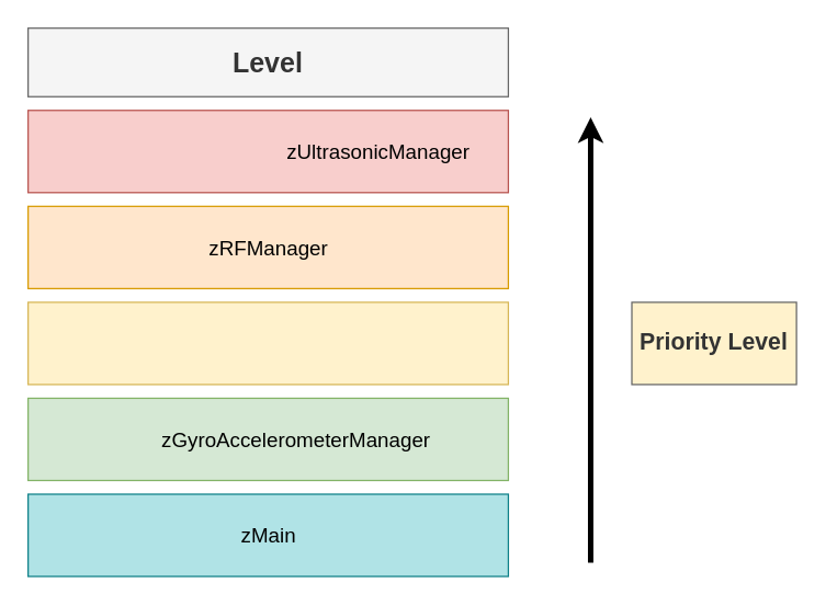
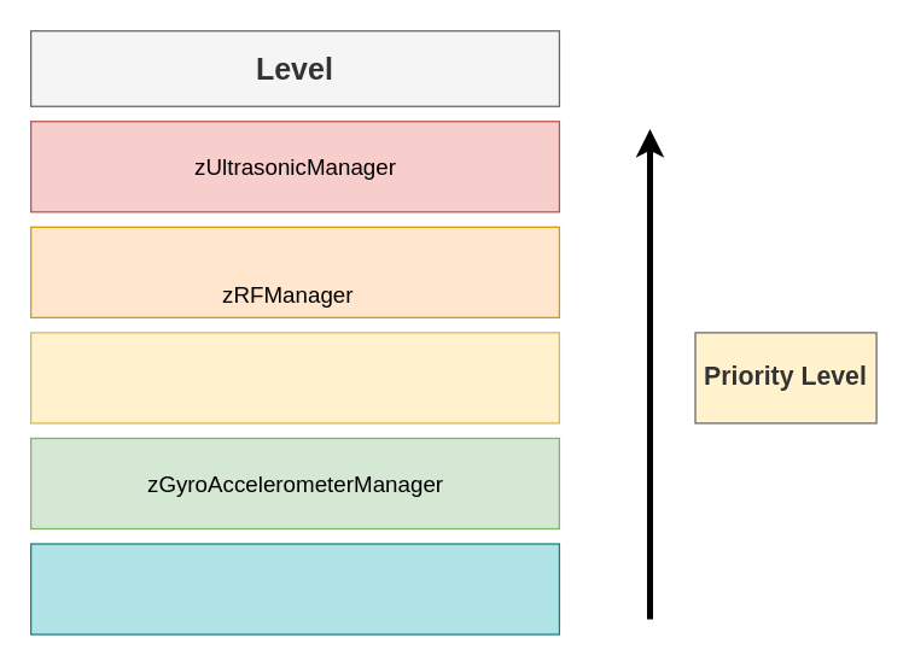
  <mxCell id="0" />
  <mxCell id="1" parent="0" />
  <mxCell id="2" value="" style="rounded=0;whiteSpace=wrap;html=1;fillColor=#f8cecc;strokeColor=#b85450;" parent="1" vertex="1"><mxGeometry x="20" y="80" width="350" height="60" as="geometry" /></mxCell>
  <mxCell id="3" value="" style="rounded=0;whiteSpace=wrap;html=1;fillColor=#ffe6cc;strokeColor=#d79b00;" parent="1" vertex="1"><mxGeometry x="20" y="150" width="350" height="60" as="geometry" /></mxCell>
  <mxCell id="4" value="" style="rounded=0;whiteSpace=wrap;html=1;fillColor=#fff2cc;strokeColor=#d6b656;" parent="1" vertex="1"><mxGeometry x="20" y="220" width="350" height="60" as="geometry" /></mxCell>
  <mxCell id="5" value="" style="rounded=0;whiteSpace=wrap;html=1;fillColor=#d5e8d4;strokeColor=#82b366;" parent="1" vertex="1"><mxGeometry x="20" y="290" width="350" height="60" as="geometry" /></mxCell>
  <mxCell id="6" value="" style="rounded=0;whiteSpace=wrap;html=1;fillColor=#b0e3e6;strokeColor=#0e8088;" parent="1" vertex="1"><mxGeometry x="20" y="360" width="350" height="60" as="geometry" /></mxCell>
  <mxCell id="7" value="" style="endArrow=classic;html=1;strokeWidth=4;" parent="1" edge="1"><mxGeometry width="50" height="50" relative="1" as="geometry"><mxPoint x="430" y="410" as="sourcePoint" /><mxPoint x="430" y="85" as="targetPoint" /></mxGeometry></mxCell>
  <mxCell id="8" value="&lt;font style=&quot;font-size: 17px&quot;&gt;&lt;b&gt;Priority Level&lt;/b&gt;&lt;/font&gt;" style="rounded=0;whiteSpace=wrap;html=1;fillColor=#fff2cc;strokeColor=#666666;fontColor=#333333;" parent="1" vertex="1"><mxGeometry x="460" y="220" width="120" height="60" as="geometry" /></mxCell>
- <mxCell id="9" value="zGyroAccelerometerManager" style="text;html=1;align=center;verticalAlign=middle;resizable=0;points=[];;autosize=1;fontSize=15;" parent="1" vertex="1"><mxGeometry x="110" y="310" width="210" height="20" as="geometry" /></mxCell>
- <mxCell id="10" value="zRFManager" style="text;html=1;align=center;verticalAlign=middle;resizable=0;points=[];;autosize=1;fontSize=15;" parent="1" vertex="1"><mxGeometry x="145" y="170" width="100" height="20" as="geometry" /></mxCell>
- <mxCell id="11" value="zUltrasonicManager" style="text;html=1;align=center;verticalAlign=middle;resizable=0;points=[];;autosize=1;fontSize=15;" parent="1" vertex="1"><mxGeometry x="200" y="100" width="150" height="20" as="geometry" /></mxCell>
- <mxCell id="12" value="zMain" style="text;html=1;align=center;verticalAlign=middle;resizable=0;points=[];;autosize=1;fontSize=15;" parent="1" vertex="1"><mxGeometry x="165" y="380" width="60" height="20" as="geometry" /></mxCell>
+ <mxCell id="9" value="zGyroAccelerometerManager" style="text;html=1;align=center;verticalAlign=middle;resizable=0;points=[];;autosize=1;fontSize=15;" parent="1" vertex="1"><mxGeometry x="90" y="310" width="210" height="20" as="geometry" /></mxCell>
+ <mxCell id="10" value="zRFManager" style="text;html=1;align=center;verticalAlign=middle;resizable=0;points=[];;autosize=1;fontSize=15;" parent="1" vertex="1"><mxGeometry x="140" y="185" width="100" height="20" as="geometry" /></mxCell>
+ <mxCell id="11" value="zUltrasonicManager" style="text;html=1;align=center;verticalAlign=middle;resizable=0;points=[];;autosize=1;fontSize=15;" parent="1" vertex="1"><mxGeometry x="120" y="100" width="150" height="20" as="geometry" /></mxCell>
  <mxCell id="13" value="Level" style="rounded=0;whiteSpace=wrap;html=1;fillColor=#f5f5f5;strokeColor=#666666;fontColor=#333333;fontSize=20;fontStyle=1" parent="1" vertex="1"><mxGeometry x="20" y="20" width="350" height="50" as="geometry" /></mxCell>
